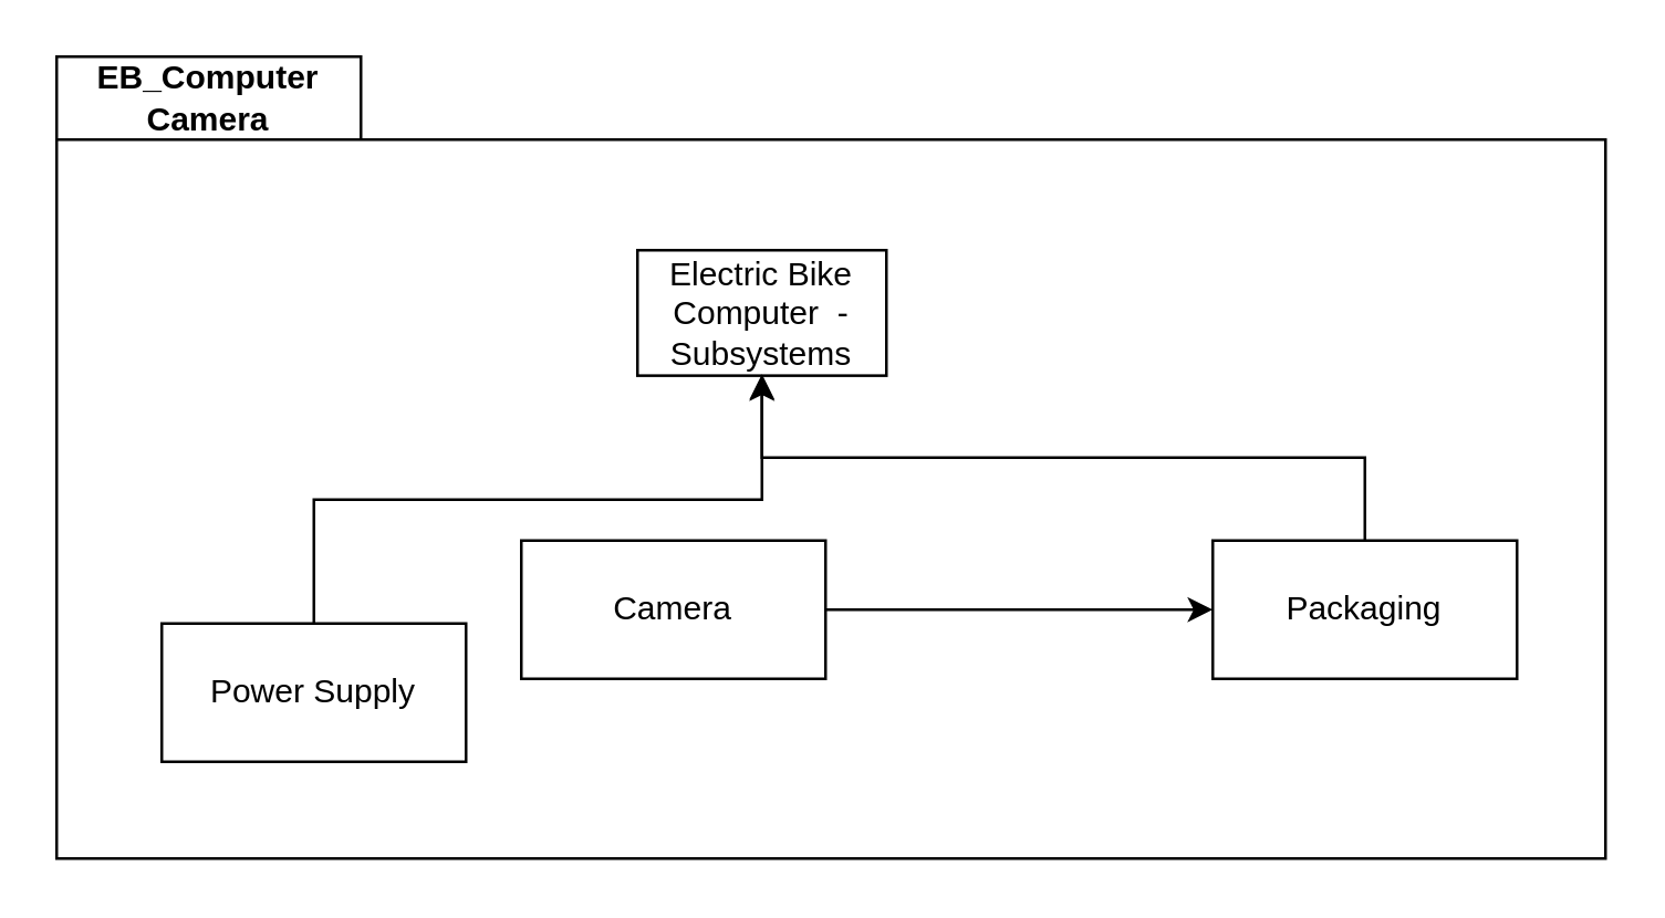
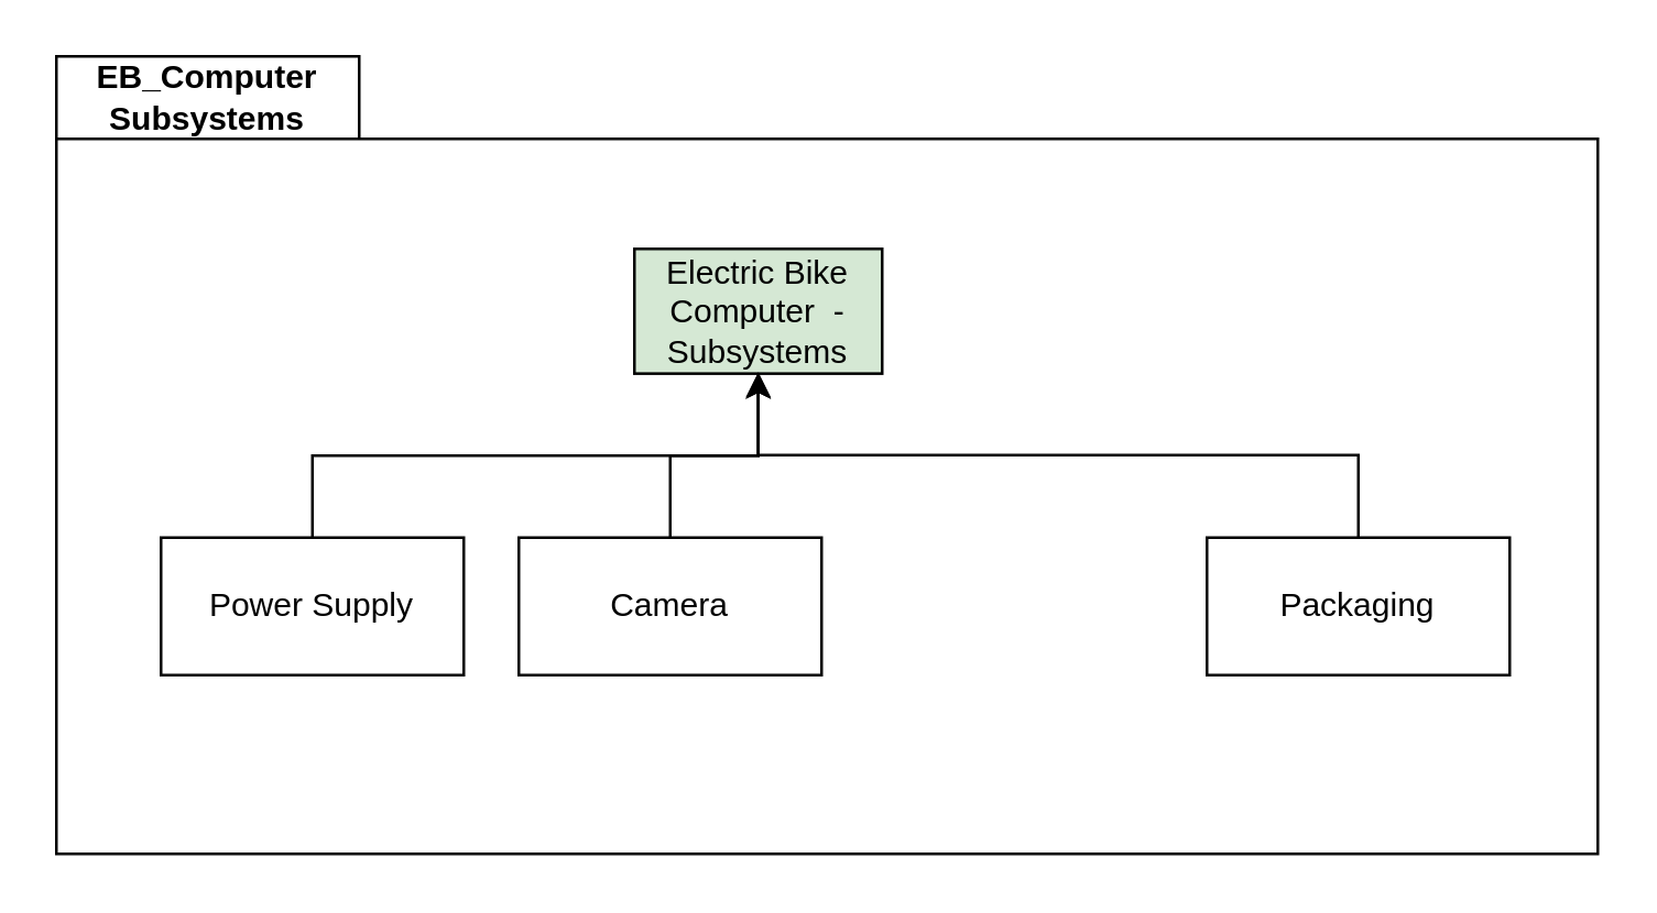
  <mxCell id="0" />
  <mxCell id="1" parent="0" />
- <mxCell id="2" value="EB_Computer Camera" style="shape=folder;fontStyle=1;tabWidth=110;tabHeight=30;tabPosition=left;html=1;boundedLbl=1;labelInHeader=1;container=1;collapsible=0;whiteSpace=wrap;movable=0;resizable=0;rotatable=0;deletable=0;editable=0;locked=1;connectable=0;" parent="1" vertex="1"><mxGeometry x="20" y="20" width="560" height="290" as="geometry" /></mxCell>
+ <mxCell id="2" value="EB_Computer Subsystems" style="shape=folder;fontStyle=1;tabWidth=110;tabHeight=30;tabPosition=left;html=1;boundedLbl=1;labelInHeader=1;container=1;collapsible=0;whiteSpace=wrap;movable=0;resizable=0;rotatable=0;deletable=0;editable=0;locked=1;connectable=0;" parent="1" vertex="1"><mxGeometry x="20" y="20" width="560" height="290" as="geometry" /></mxCell>
  <mxCell id="3" value="" style="html=1;strokeColor=none;resizeWidth=1;resizeHeight=1;fillColor=none;part=1;connectable=0;allowArrows=0;deletable=0;whiteSpace=wrap;" parent="2" vertex="1"><mxGeometry width="560" height="203" relative="1" as="geometry"><mxPoint y="30" as="offset" /></mxGeometry></mxCell>
- <mxCell id="4" value="Electric Bike Computer&amp;nbsp; - Subsystems" style="html=1;whiteSpace=wrap;" parent="2" vertex="1"><mxGeometry x="210" y="70" width="90" height="45.36" as="geometry" /></mxCell>
- <mxCell id="5" style="edgeStyle=orthogonalEdgeStyle;rounded=0;orthogonalLoop=1;jettySize=auto;html=1;" edge="1" parent="1" source="6" target="9"><mxGeometry relative="1" as="geometry" /></mxCell>
+ <mxCell id="4" value="Electric Bike Computer&amp;nbsp; - Subsystems" style="html=1;whiteSpace=wrap;fillColor=#d5e8d4;" parent="2" vertex="1"><mxGeometry x="210" y="70" width="90" height="45.36" as="geometry" /></mxCell>
+ <mxCell id="5" style="edgeStyle=orthogonalEdgeStyle;rounded=0;orthogonalLoop=1;jettySize=auto;html=1;entryX=0.5;entryY=1;entryDx=0;entryDy=0;" edge="1" parent="1" source="6" target="4"><mxGeometry relative="1" as="geometry" /></mxCell>
  <mxCell id="6" value="Camera" style="html=1;whiteSpace=wrap;" parent="1" vertex="1"><mxGeometry x="188" y="195" width="110" height="50" as="geometry" /></mxCell>
  <mxCell id="7" style="edgeStyle=orthogonalEdgeStyle;rounded=0;orthogonalLoop=1;jettySize=auto;html=1;exitX=0.5;exitY=0;exitDx=0;exitDy=0;entryX=0.5;entryY=1;entryDx=0;entryDy=0;" edge="1" parent="1" source="8" target="4"><mxGeometry relative="1" as="geometry" /></mxCell>
- <mxCell id="8" value="Power Supply" style="html=1;whiteSpace=wrap;" parent="1" vertex="1"><mxGeometry x="58" y="225" width="110" height="50" as="geometry" /></mxCell>
+ <mxCell id="8" value="Power Supply" style="html=1;whiteSpace=wrap;" parent="1" vertex="1"><mxGeometry x="58" y="195" width="110" height="50" as="geometry" /></mxCell>
  <mxCell id="9" value="Packaging" style="html=1;whiteSpace=wrap;" parent="1" vertex="1"><mxGeometry x="438" y="195" width="110" height="50" as="geometry" /></mxCell>
  <mxCell id="10" style="edgeStyle=orthogonalEdgeStyle;rounded=0;orthogonalLoop=1;jettySize=auto;html=1;entryX=0.5;entryY=1;entryDx=0;entryDy=0;" edge="1" parent="1"><mxGeometry relative="1" as="geometry"><mxPoint x="493" y="194.82" as="sourcePoint" /><mxPoint x="275" y="134.82" as="targetPoint" /><Array as="points"><mxPoint x="493" y="165" /><mxPoint x="275" y="165" /></Array></mxGeometry></mxCell>
